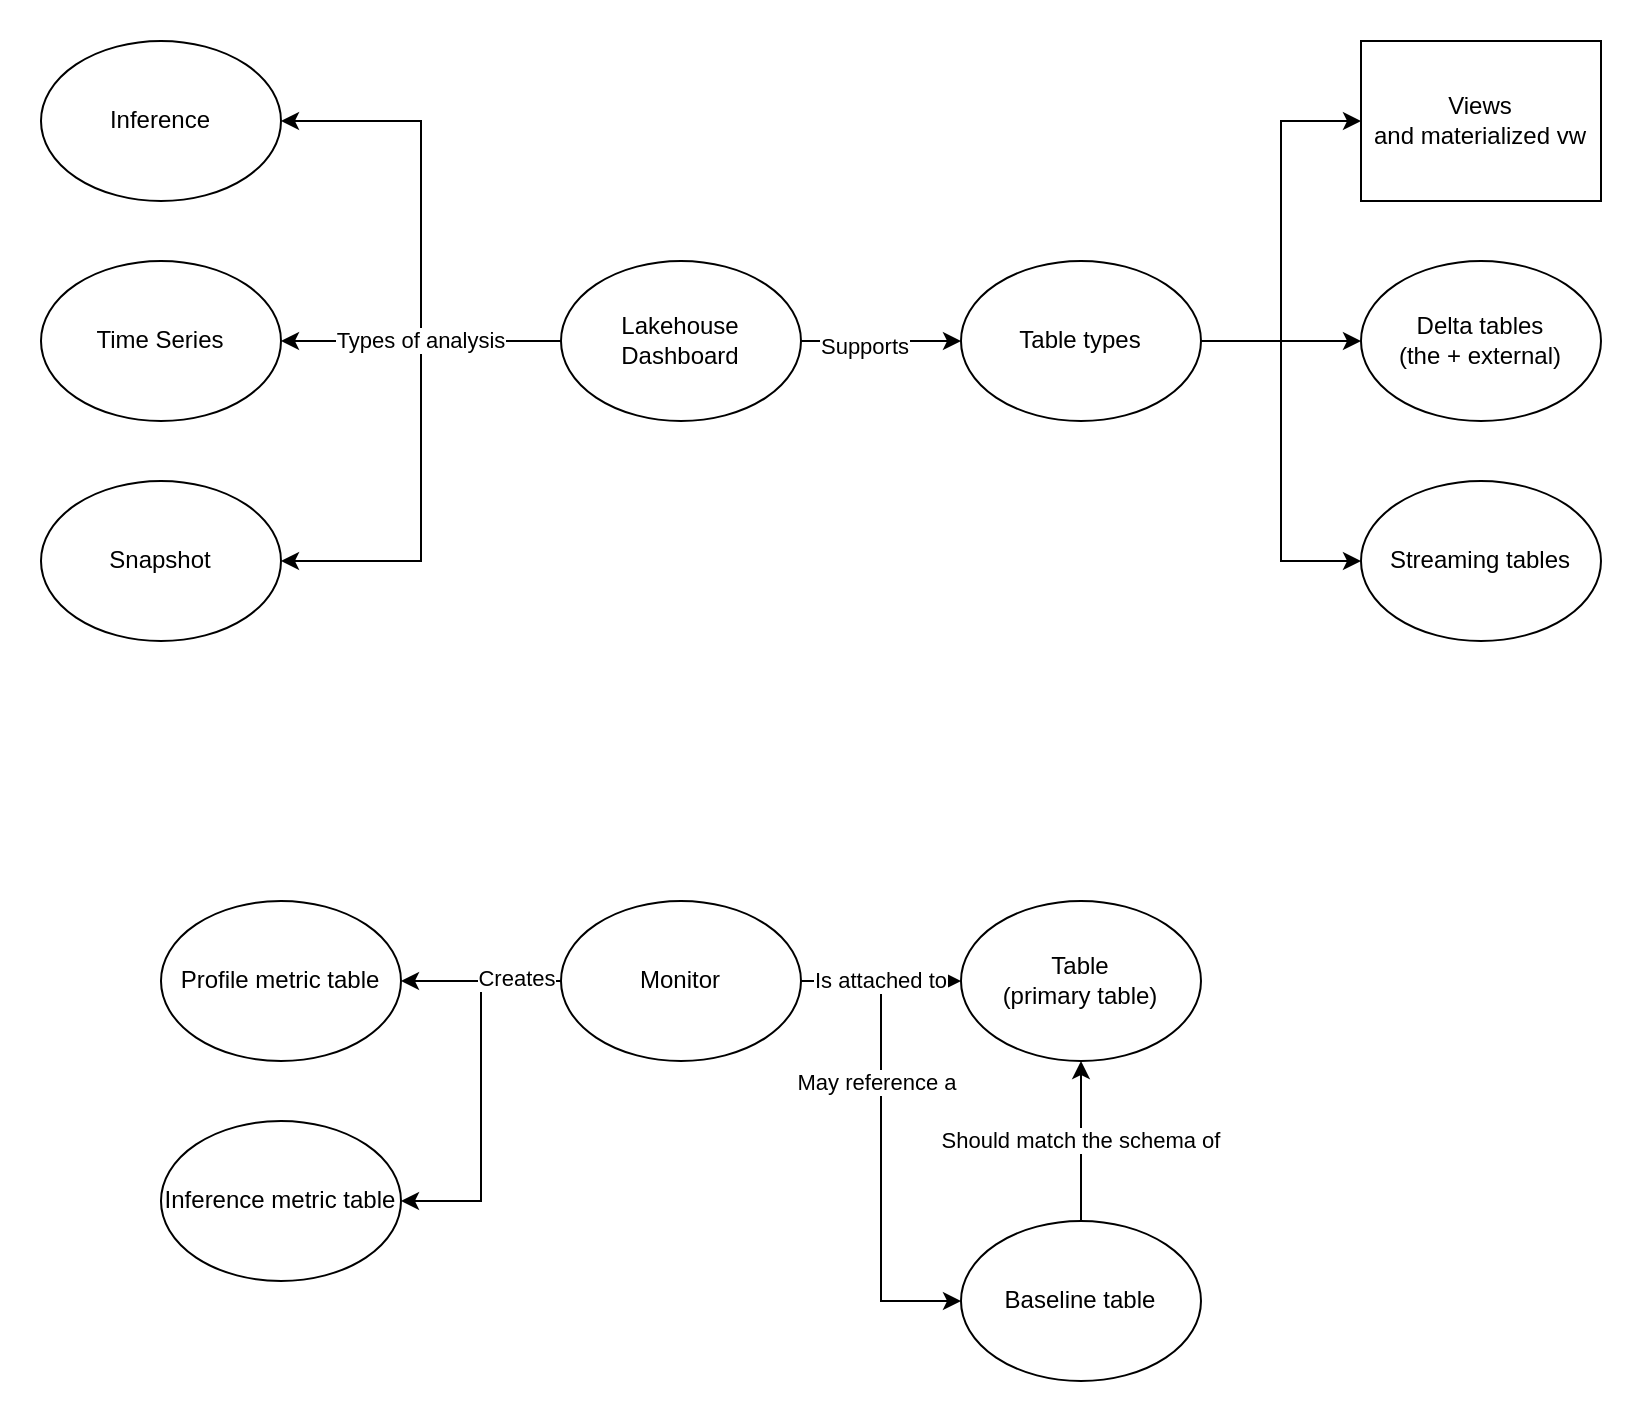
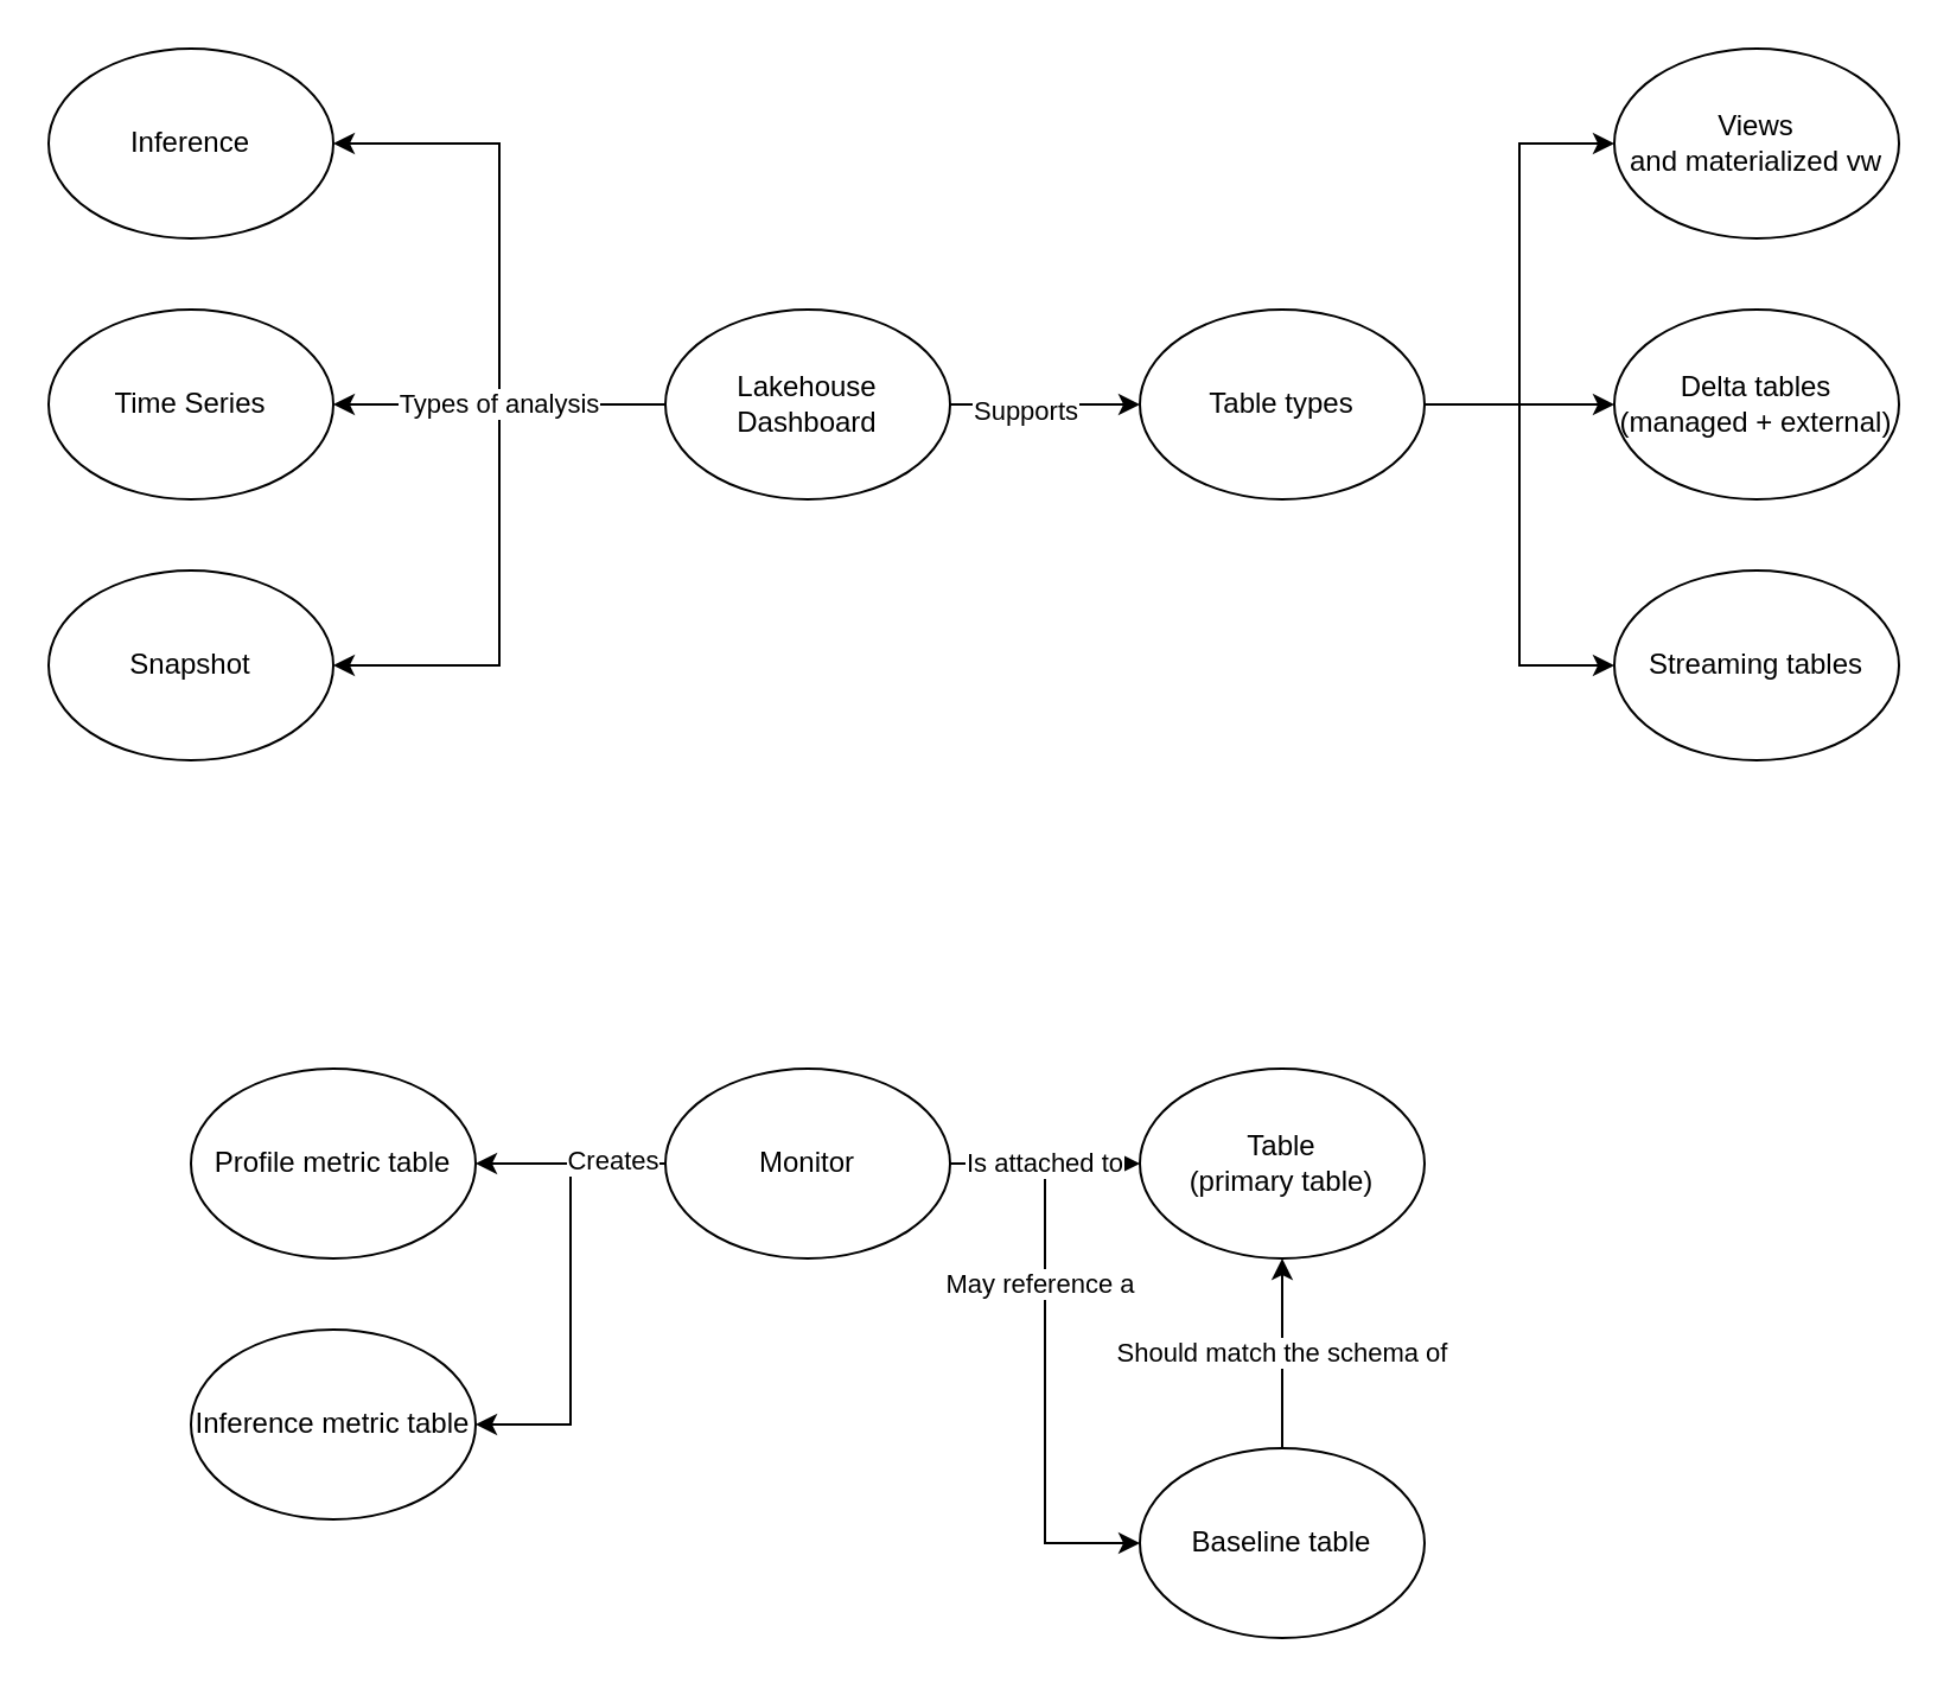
  <mxCell id="0" />
  <mxCell id="1" parent="0" />
  <mxCell id="2" value="" style="edgeStyle=orthogonalEdgeStyle;rounded=0;orthogonalLoop=1;jettySize=auto;html=1;" edge="1" parent="1" source="6" target="10"><mxGeometry relative="1" as="geometry" /></mxCell>
  <mxCell id="3" value="Supports" style="edgeLabel;html=1;align=center;verticalAlign=middle;resizable=0;points=[];" vertex="1" connectable="0" parent="2"><mxGeometry x="-0.225" y="-2" relative="1" as="geometry"><mxPoint as="offset" /></mxGeometry></mxCell>
  <mxCell id="4" style="edgeStyle=orthogonalEdgeStyle;rounded=0;orthogonalLoop=1;jettySize=auto;html=1;exitX=0;exitY=0.5;exitDx=0;exitDy=0;entryX=1;entryY=0.5;entryDx=0;entryDy=0;" edge="1" parent="1" source="6" target="22"><mxGeometry relative="1" as="geometry" /></mxCell>
  <mxCell id="5" style="edgeStyle=orthogonalEdgeStyle;rounded=0;orthogonalLoop=1;jettySize=auto;html=1;exitX=0;exitY=0.5;exitDx=0;exitDy=0;entryX=1;entryY=0.5;entryDx=0;entryDy=0;" edge="1" parent="1" source="6" target="23"><mxGeometry relative="1" as="geometry" /></mxCell>
  <mxCell id="6" value="Lakehouse Dashboard" style="ellipse;whiteSpace=wrap;html=1;" vertex="1" parent="1"><mxGeometry x="280" y="130" width="120" height="80" as="geometry" /></mxCell>
  <mxCell id="7" value="" style="edgeStyle=orthogonalEdgeStyle;rounded=0;orthogonalLoop=1;jettySize=auto;html=1;" edge="1" parent="1" source="10" target="11"><mxGeometry relative="1" as="geometry" /></mxCell>
  <mxCell id="8" style="edgeStyle=orthogonalEdgeStyle;rounded=0;orthogonalLoop=1;jettySize=auto;html=1;entryX=0;entryY=0.5;entryDx=0;entryDy=0;exitX=1;exitY=0.5;exitDx=0;exitDy=0;" edge="1" parent="1" source="10" target="13"><mxGeometry relative="1" as="geometry"><mxPoint x="660" y="80" as="sourcePoint" /></mxGeometry></mxCell>
  <mxCell id="9" style="edgeStyle=orthogonalEdgeStyle;rounded=0;orthogonalLoop=1;jettySize=auto;html=1;exitX=1;exitY=0.5;exitDx=0;exitDy=0;entryX=0;entryY=0.5;entryDx=0;entryDy=0;" edge="1" parent="1" source="10" target="12"><mxGeometry relative="1" as="geometry" /></mxCell>
  <mxCell id="10" value="Table types" style="ellipse;whiteSpace=wrap;html=1;" vertex="1" parent="1"><mxGeometry x="480" y="130" width="120" height="80" as="geometry" /></mxCell>
- <mxCell id="11" value="Delta tables&lt;div&gt;(the + external)&lt;/div&gt;" style="ellipse;whiteSpace=wrap;html=1;" vertex="1" parent="1"><mxGeometry x="680" y="130" width="120" height="80" as="geometry" /></mxCell>
- <mxCell id="12" value="Views&lt;div&gt;and materialized vw&lt;/div&gt;" style="whiteSpace=wrap;html=1;rounded=0;" vertex="1" parent="1"><mxGeometry x="680" y="20" width="120" height="80" as="geometry" /></mxCell>
+ <mxCell id="11" value="Delta tables&lt;div&gt;(managed + external)&lt;/div&gt;" style="ellipse;whiteSpace=wrap;html=1;" vertex="1" parent="1"><mxGeometry x="680" y="130" width="120" height="80" as="geometry" /></mxCell>
+ <mxCell id="12" value="Views&lt;div&gt;and materialized vw&lt;/div&gt;" style="ellipse;whiteSpace=wrap;html=1;" vertex="1" parent="1"><mxGeometry x="680" y="20" width="120" height="80" as="geometry" /></mxCell>
  <mxCell id="13" value="Streaming tables" style="ellipse;whiteSpace=wrap;html=1;" vertex="1" parent="1"><mxGeometry x="680" y="240" width="120" height="80" as="geometry" /></mxCell>
  <mxCell id="14" style="edgeStyle=orthogonalEdgeStyle;rounded=0;orthogonalLoop=1;jettySize=auto;html=1;exitX=1;exitY=0.5;exitDx=0;exitDy=0;entryX=0;entryY=0.5;entryDx=0;entryDy=0;" edge="1" parent="1" source="19" target="26"><mxGeometry relative="1" as="geometry" /></mxCell>
  <mxCell id="15" value="May reference a" style="edgeLabel;html=1;align=center;verticalAlign=middle;resizable=0;points=[];" vertex="1" connectable="0" parent="14"><mxGeometry x="-0.092" y="-3" relative="1" as="geometry"><mxPoint y="-19" as="offset" /></mxGeometry></mxCell>
  <mxCell id="16" value="" style="edgeStyle=orthogonalEdgeStyle;rounded=0;orthogonalLoop=1;jettySize=auto;html=1;" edge="1" parent="1" source="19" target="28"><mxGeometry relative="1" as="geometry" /></mxCell>
  <mxCell id="17" style="edgeStyle=orthogonalEdgeStyle;rounded=0;orthogonalLoop=1;jettySize=auto;html=1;exitX=0;exitY=0.5;exitDx=0;exitDy=0;entryX=1;entryY=0.5;entryDx=0;entryDy=0;" edge="1" parent="1" source="19" target="29"><mxGeometry relative="1" as="geometry" /></mxCell>
  <mxCell id="18" value="Creates" style="edgeLabel;html=1;align=center;verticalAlign=middle;resizable=0;points=[];" vertex="1" connectable="0" parent="17"><mxGeometry x="-0.758" y="-2" relative="1" as="geometry"><mxPoint as="offset" /></mxGeometry></mxCell>
  <mxCell id="19" value="Monitor" style="ellipse;whiteSpace=wrap;html=1;" vertex="1" parent="1"><mxGeometry x="280" y="450" width="120" height="80" as="geometry" /></mxCell>
  <mxCell id="20" value="Table&lt;div&gt;(primary table)&lt;/div&gt;" style="ellipse;whiteSpace=wrap;html=1;" vertex="1" parent="1"><mxGeometry x="480" y="450" width="120" height="80" as="geometry" /></mxCell>
  <mxCell id="21" value="Time Series" style="ellipse;whiteSpace=wrap;html=1;" vertex="1" parent="1"><mxGeometry x="20" y="130" width="120" height="80" as="geometry" /></mxCell>
  <mxCell id="22" value="Inference" style="ellipse;whiteSpace=wrap;html=1;" vertex="1" parent="1"><mxGeometry x="20" y="20" width="120" height="80" as="geometry" /></mxCell>
  <mxCell id="23" value="Snapshot" style="ellipse;whiteSpace=wrap;html=1;" vertex="1" parent="1"><mxGeometry x="20" y="240" width="120" height="80" as="geometry" /></mxCell>
  <mxCell id="24" value="Types of analysis" style="edgeStyle=orthogonalEdgeStyle;rounded=0;orthogonalLoop=1;jettySize=auto;html=1;" edge="1" parent="1" source="6" target="21"><mxGeometry relative="1" as="geometry" /></mxCell>
  <mxCell id="25" value="Should match the schema of" style="edgeStyle=orthogonalEdgeStyle;rounded=0;orthogonalLoop=1;jettySize=auto;html=1;exitX=0.5;exitY=0;exitDx=0;exitDy=0;entryX=0.5;entryY=1;entryDx=0;entryDy=0;" edge="1" parent="1" source="26" target="20"><mxGeometry relative="1" as="geometry" /></mxCell>
  <mxCell id="26" value="Baseline table" style="ellipse;whiteSpace=wrap;html=1;" vertex="1" parent="1"><mxGeometry x="480" y="610" width="120" height="80" as="geometry" /></mxCell>
  <mxCell id="27" value="Is attached to" style="edgeStyle=orthogonalEdgeStyle;rounded=0;orthogonalLoop=1;jettySize=auto;html=1;" edge="1" parent="1" source="19" target="20"><mxGeometry relative="1" as="geometry" /></mxCell>
  <mxCell id="28" value="Profile metric table" style="ellipse;whiteSpace=wrap;html=1;" vertex="1" parent="1"><mxGeometry x="80" y="450" width="120" height="80" as="geometry" /></mxCell>
  <mxCell id="29" value="Inference metric table" style="ellipse;whiteSpace=wrap;html=1;" vertex="1" parent="1"><mxGeometry x="80" y="560" width="120" height="80" as="geometry" /></mxCell>
